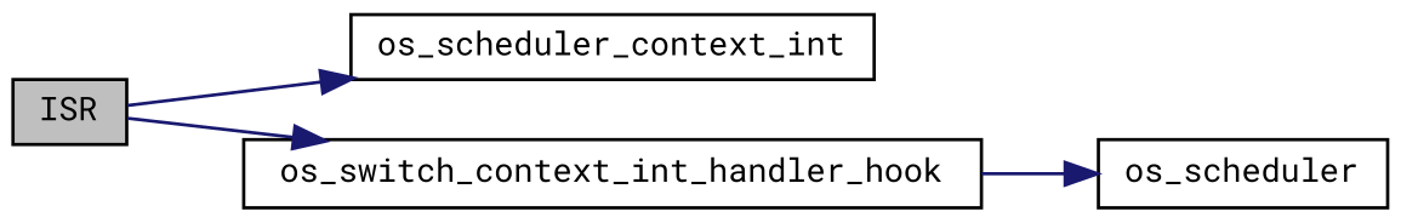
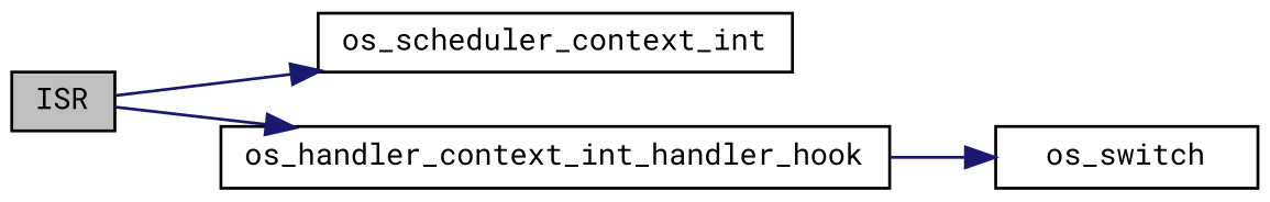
  digraph {
    fontname="Roboto Mono"
    rankdir=LR
    node [color=black fillcolor=white fontname="Roboto Mono" fontsize=10 shape=record style=filled]
    edge [color=midnightblue fontname="Roboto Mono" fontsize=10 labelfontname=FreeSans labelfontsize=10 style=solid]
    n1 [fillcolor=grey75 fontcolor=black height=0.2 label=ISR width=0.4]
    n2 [height=0.2 label=os_scheduler_context_int width=0.4]
-   n3 [height=0.2 label=os_switch_context_int_handler_hook width=0.4]
-   n4 [height=0.2 label=os_scheduler width=0.4]
+   n3 [height=0.2 label=os_handler_context_int_handler_hook width=0.4]
+   n4 [height=0.2 label=os_switch width=0.4]
    n1 -> n2
    n1 -> n3
    n3 -> n4
  }
